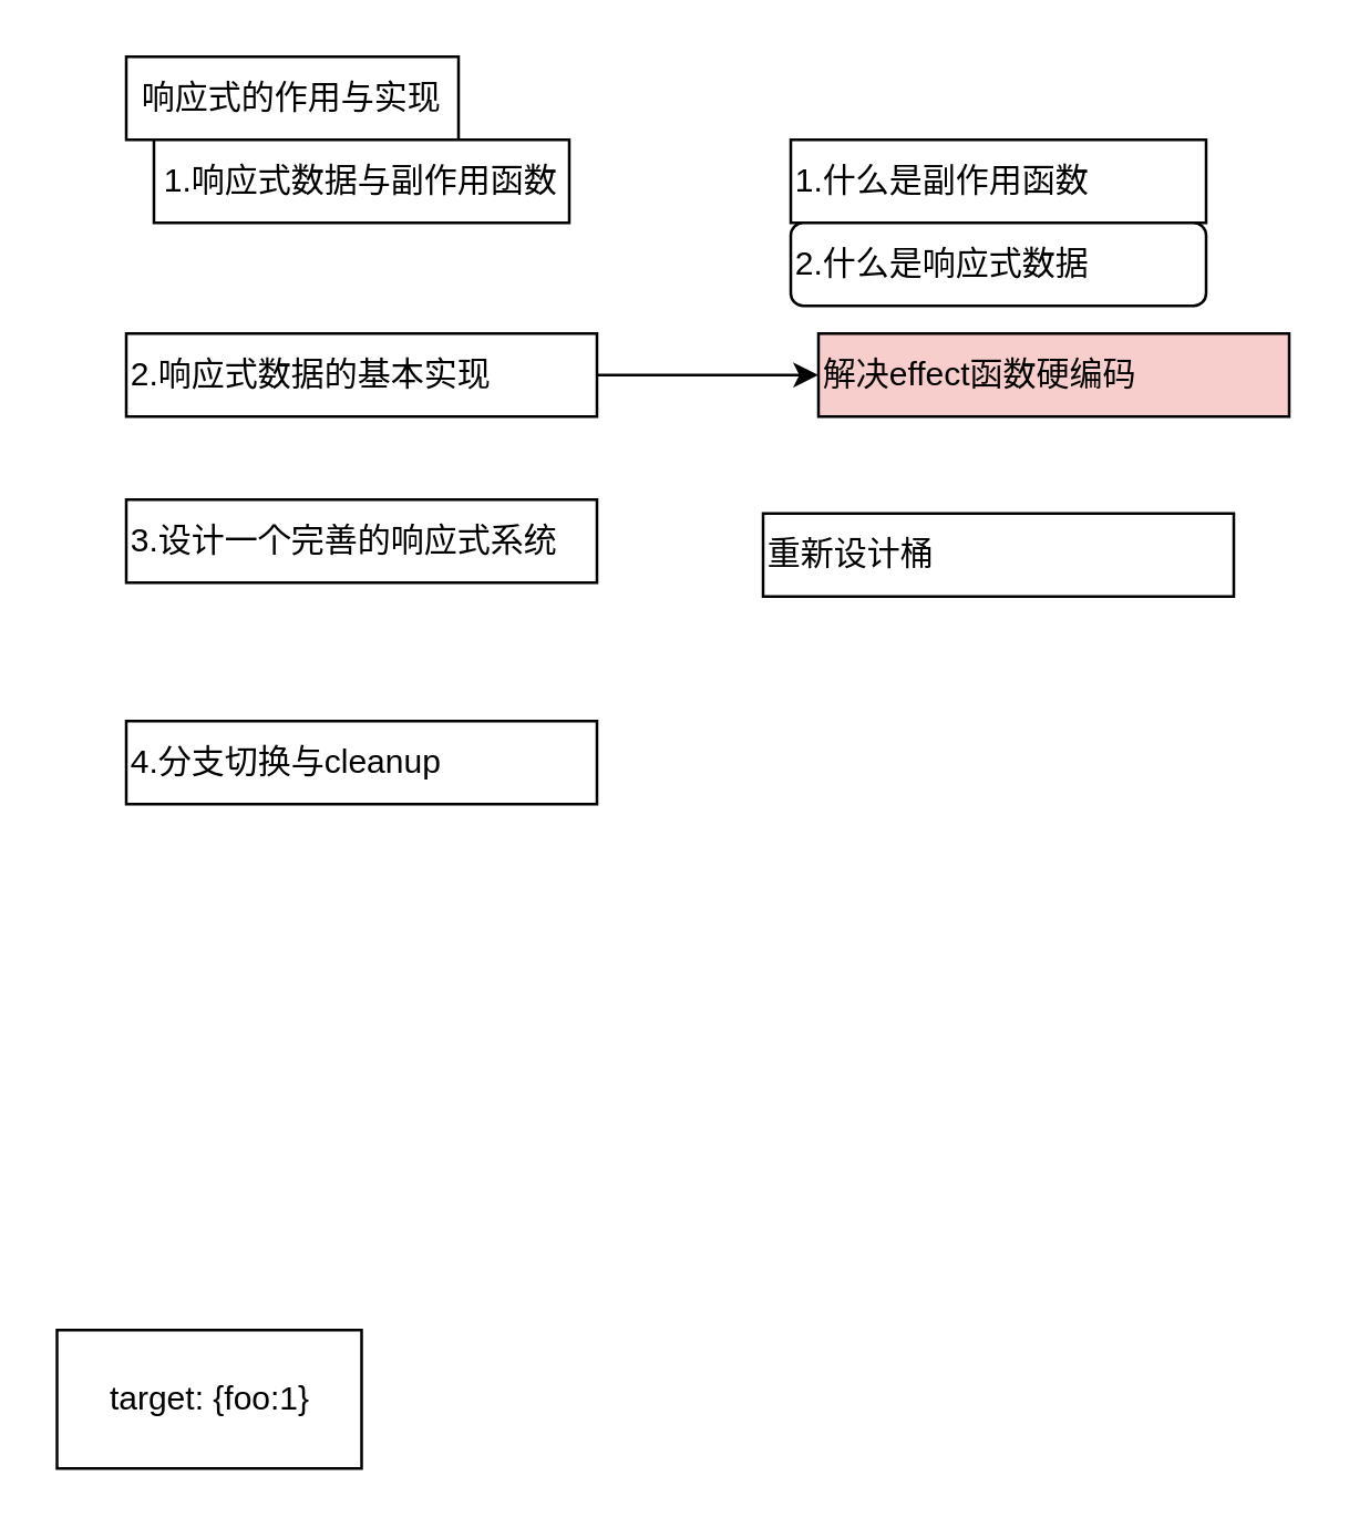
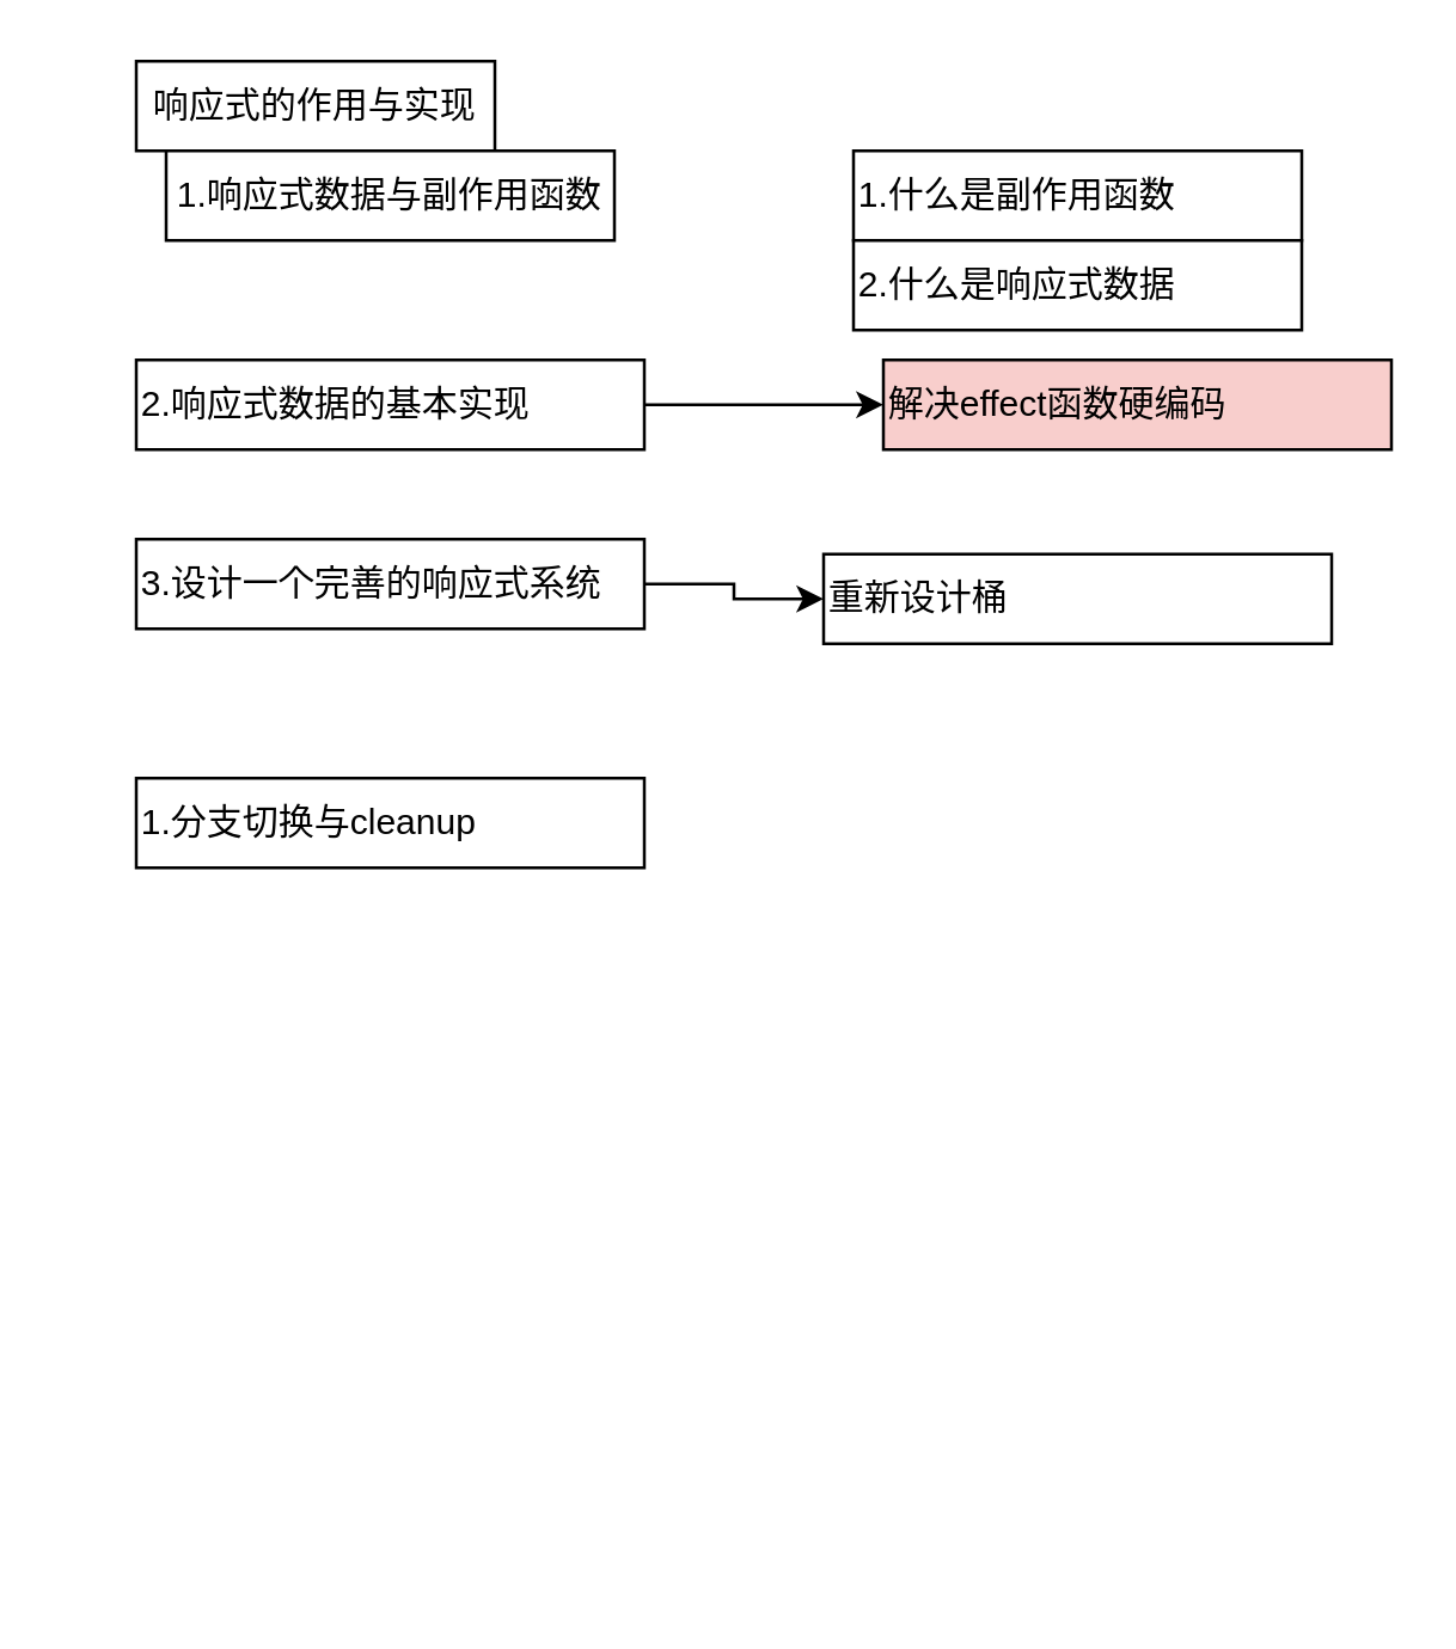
  <mxCell id="0" />
  <mxCell id="1" parent="0" />
  <mxCell id="2" value="响应式的作用与实现" style="rounded=0;whiteSpace=wrap;html=1;" parent="1" vertex="1"><mxGeometry x="45" y="20" width="120" height="30" as="geometry" /></mxCell>
  <mxCell id="3" value="1.响应式数据与副作用函数" style="rounded=0;whiteSpace=wrap;html=1;" parent="1" vertex="1"><mxGeometry x="55" y="50" width="150" height="30" as="geometry" /></mxCell>
  <mxCell id="4" value="1.什么是副作用函数" style="rounded=0;whiteSpace=wrap;html=1;align=left;" parent="1" vertex="1"><mxGeometry x="285" y="50" width="150" height="30" as="geometry" /></mxCell>
  <mxCell id="5" value="" style="edgeStyle=orthogonalEdgeStyle;rounded=0;orthogonalLoop=1;jettySize=auto;html=1;" parent="1" source="6" target="7" edge="1"><mxGeometry relative="1" as="geometry" /></mxCell>
  <mxCell id="6" value="2.响应式数据的基本实现" style="rounded=0;whiteSpace=wrap;html=1;align=left;" parent="1" vertex="1"><mxGeometry x="45" y="120" width="170" height="30" as="geometry" /></mxCell>
  <mxCell id="7" value="解决effect函数硬编码" style="rounded=0;whiteSpace=wrap;html=1;align=left;fillColor=#f8cecc;" parent="1" vertex="1"><mxGeometry x="295" y="120" width="170" height="30" as="geometry" /></mxCell>
+ <mxCell id="8" value="" style="edgeStyle=orthogonalEdgeStyle;rounded=0;orthogonalLoop=1;jettySize=auto;html=1;" parent="1" source="9" target="10" edge="1"><mxGeometry relative="1" as="geometry" /></mxCell>
  <mxCell id="9" value="3.设计一个完善的响应式系统" style="rounded=0;whiteSpace=wrap;html=1;align=left;" parent="1" vertex="1"><mxGeometry x="45" y="180" width="170" height="30" as="geometry" /></mxCell>
  <mxCell id="10" value="重新设计桶" style="rounded=0;whiteSpace=wrap;html=1;align=left;" parent="1" vertex="1"><mxGeometry x="275" y="185" width="170" height="30" as="geometry" /></mxCell>
- <mxCell id="11" value="2.什么是响应式数据" style="whiteSpace=wrap;html=1;align=left;rounded=1;" parent="1" vertex="1"><mxGeometry x="285" y="80" width="150" height="30" as="geometry" /></mxCell>
- <mxCell id="12" value="4.分支切换与cleanup" style="rounded=0;whiteSpace=wrap;html=1;align=left;" parent="1" vertex="1"><mxGeometry x="45" y="260" width="170" height="30" as="geometry" /></mxCell>
- <mxCell id="13" value="target: {foo:1}" style="html=1;" parent="1" vertex="1"><mxGeometry x="20" y="480" width="110" height="50" as="geometry" /></mxCell>
+ <mxCell id="11" value="2.什么是响应式数据" style="rounded=0;whiteSpace=wrap;html=1;align=left;" parent="1" vertex="1"><mxGeometry x="285" y="80" width="150" height="30" as="geometry" /></mxCell>
+ <mxCell id="12" value="1.分支切换与cleanup" style="rounded=0;whiteSpace=wrap;html=1;align=left;" parent="1" vertex="1"><mxGeometry x="45" y="260" width="170" height="30" as="geometry" /></mxCell>
